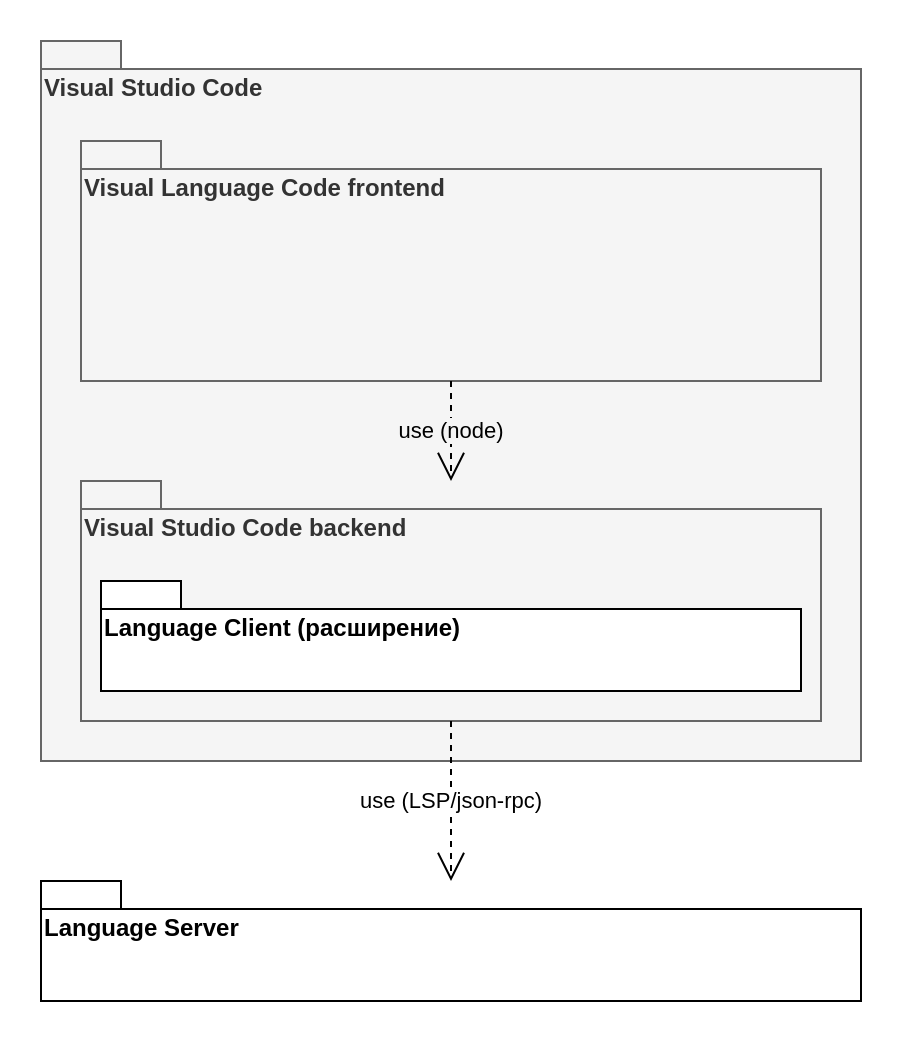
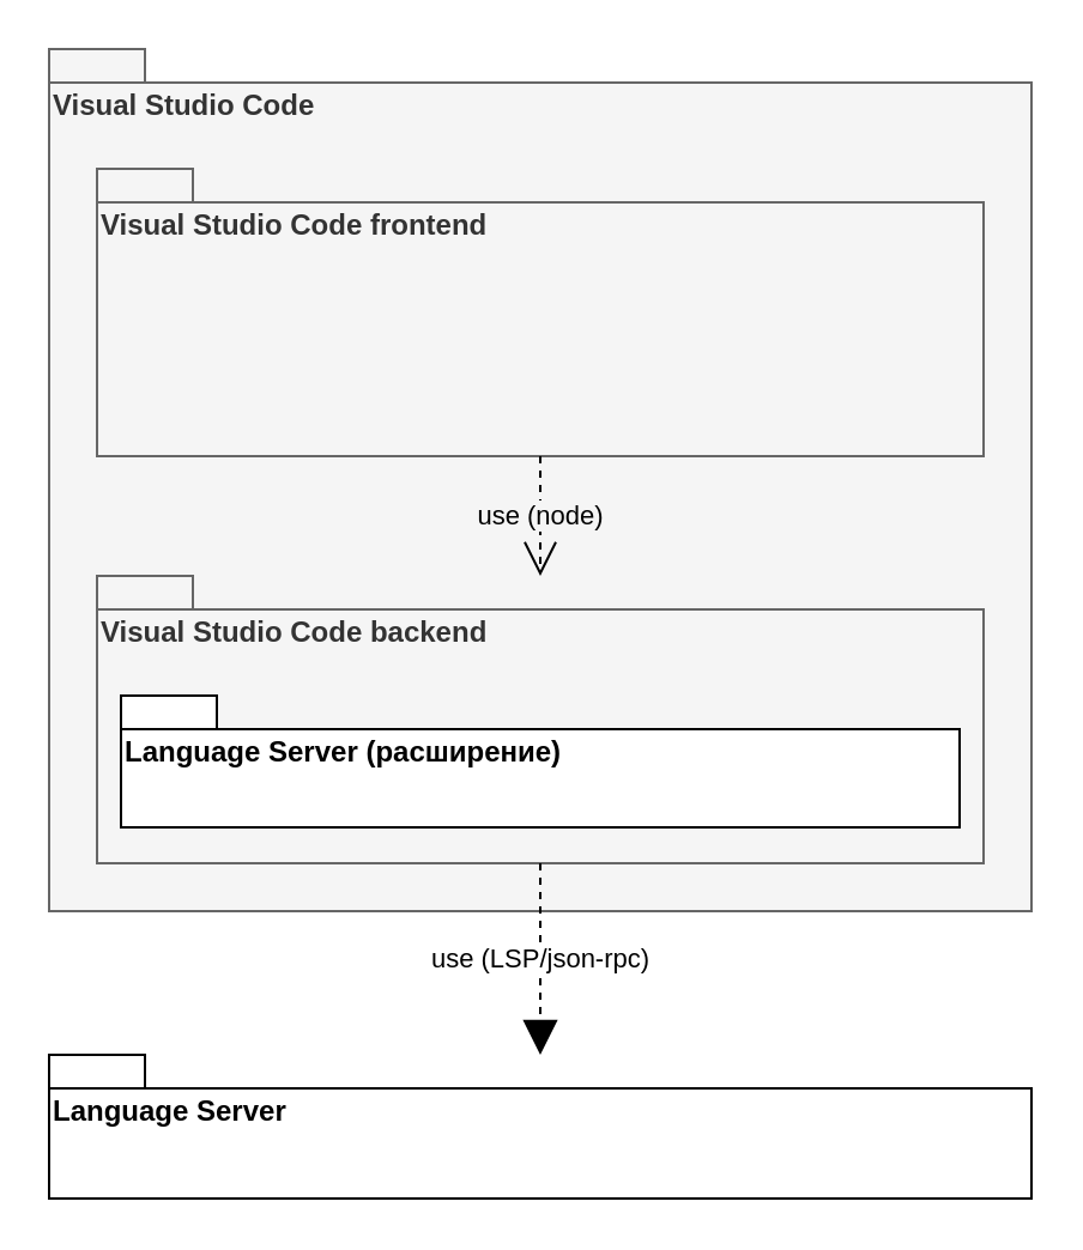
  <mxCell id="0" />
  <mxCell id="1" parent="0" />
  <mxCell id="2" value="Visual Studio Code" style="shape=folder;fontStyle=1;spacingTop=10;tabWidth=40;tabHeight=14;tabPosition=left;html=1;verticalAlign=top;align=left;fillColor=#f5f5f5;fontColor=#333333;strokeColor=#666666;" vertex="1" parent="1"><mxGeometry x="20" y="20" width="410" height="360" as="geometry" /></mxCell>
- <mxCell id="3" value="Visual Language Code frontend" style="shape=folder;fontStyle=1;spacingTop=10;tabWidth=40;tabHeight=14;tabPosition=left;html=1;verticalAlign=top;align=left;fillColor=#f5f5f5;fontColor=#333333;strokeColor=#666666;" vertex="1" parent="1"><mxGeometry x="40" y="70" width="370" height="120" as="geometry" /></mxCell>
+ <mxCell id="3" value="Visual Studio Code frontend" style="shape=folder;fontStyle=1;spacingTop=10;tabWidth=40;tabHeight=14;tabPosition=left;html=1;verticalAlign=top;align=left;fillColor=#f5f5f5;fontColor=#333333;strokeColor=#666666;" vertex="1" parent="1"><mxGeometry x="40" y="70" width="370" height="120" as="geometry" /></mxCell>
  <mxCell id="4" value="Visual Studio Code backend" style="shape=folder;fontStyle=1;spacingTop=10;tabWidth=40;tabHeight=14;tabPosition=left;html=1;verticalAlign=top;align=left;fillColor=#f5f5f5;fontColor=#333333;strokeColor=#666666;" vertex="1" parent="1"><mxGeometry x="40" y="240" width="370" height="120" as="geometry" /></mxCell>
- <mxCell id="5" value="Language Client (расширение)" style="shape=folder;fontStyle=1;spacingTop=10;tabWidth=40;tabHeight=14;tabPosition=left;html=1;verticalAlign=top;align=left;" vertex="1" parent="1"><mxGeometry x="50" y="290" width="350" height="55" as="geometry" /></mxCell>
+ <mxCell id="5" value="Language Server (расширение)" style="shape=folder;fontStyle=1;spacingTop=10;tabWidth=40;tabHeight=14;tabPosition=left;html=1;verticalAlign=top;align=left;" vertex="1" parent="1"><mxGeometry x="50" y="290" width="350" height="55" as="geometry" /></mxCell>
  <mxCell id="6" value="Language Server" style="shape=folder;fontStyle=1;spacingTop=10;tabWidth=40;tabHeight=14;tabPosition=left;html=1;verticalAlign=top;align=left;" vertex="1" parent="1"><mxGeometry x="20" y="440" width="410" height="60" as="geometry" /></mxCell>
- <mxCell id="7" value="use (LSP/json-rpc)" style="endArrow=open;endSize=12;dashed=1;html=1;" edge="1" parent="1" source="4" target="6"><mxGeometry width="160" relative="1" as="geometry"><mxPoint x="100" y="400" as="sourcePoint" /><mxPoint x="260" y="400" as="targetPoint" /></mxGeometry></mxCell>
+ <mxCell id="7" value="use (LSP/json-rpc)" style="endArrow=block;endSize=12;dashed=1;html=1;" edge="1" parent="1" source="4" target="6"><mxGeometry width="160" relative="1" as="geometry"><mxPoint x="100" y="400" as="sourcePoint" /><mxPoint x="260" y="400" as="targetPoint" /></mxGeometry></mxCell>
  <mxCell id="8" value="use (node)" style="endArrow=open;endSize=12;dashed=1;html=1;strokeColor=default;labelBackgroundColor=#f5f5f5;" edge="1" parent="1" source="3" target="4"><mxGeometry width="160" relative="1" as="geometry"><mxPoint x="235" y="370" as="sourcePoint" /><mxPoint x="235" y="450" as="targetPoint" /></mxGeometry></mxCell>
